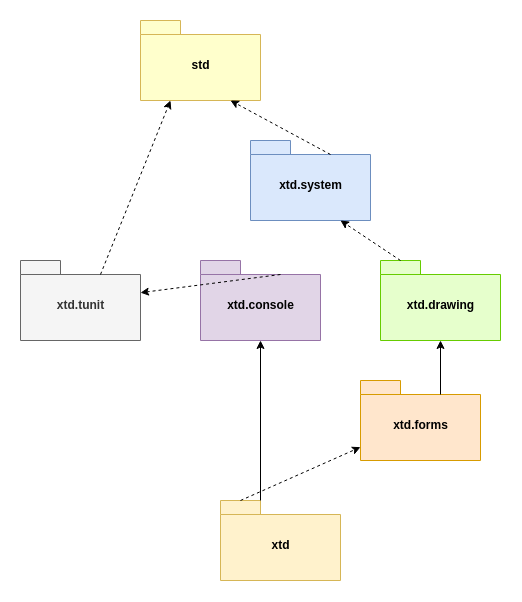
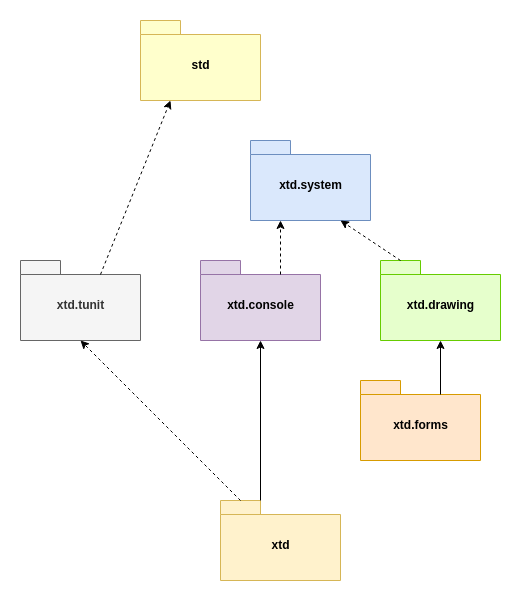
  <mxCell id="0" />
  <mxCell id="1" parent="0" />
  <mxCell id="2" value="xtd" style="shape=folder;fontStyle=1;spacingTop=10;tabWidth=40;tabHeight=14;tabPosition=left;html=1;rounded=0;fillColor=#fff2cc;strokeColor=#d6b656;" vertex="1" parent="1"><mxGeometry x="220" y="500" width="120" height="80" as="geometry" /></mxCell>
  <mxCell id="3" value="xtd.console" style="shape=folder;fontStyle=1;spacingTop=10;tabWidth=40;tabHeight=14;tabPosition=left;html=1;rounded=0;fillColor=#e1d5e7;strokeColor=#9673a6;" vertex="1" parent="1"><mxGeometry x="200" y="260" width="120" height="80" as="geometry" /></mxCell>
  <mxCell id="4" value="xtd.tunit" style="shape=folder;fontStyle=1;spacingTop=10;tabWidth=40;tabHeight=14;tabPosition=left;html=1;rounded=0;fillColor=#f5f5f5;strokeColor=#666666;fontColor=#333333;" vertex="1" parent="1"><mxGeometry x="20" y="260" width="120" height="80" as="geometry" /></mxCell>
  <mxCell id="5" value="xtd.forms" style="shape=folder;fontStyle=1;spacingTop=10;tabWidth=40;tabHeight=14;tabPosition=left;html=1;rounded=0;fillColor=#ffe6cc;strokeColor=#d79b00;" vertex="1" parent="1"><mxGeometry x="360" y="380" width="120" height="80" as="geometry" /></mxCell>
  <mxCell id="6" value="xtd.drawing" style="shape=folder;fontStyle=1;spacingTop=10;tabWidth=40;tabHeight=14;tabPosition=left;html=1;rounded=0;fillColor=#E6FFCC;strokeColor=#66CC00;" vertex="1" parent="1"><mxGeometry x="380" y="260" width="120" height="80" as="geometry" /></mxCell>
  <mxCell id="7" value="xtd.system" style="shape=folder;fontStyle=1;spacingTop=10;tabWidth=40;tabHeight=14;tabPosition=left;html=1;rounded=0;fillColor=#dae8fc;strokeColor=#6c8ebf;" vertex="1" parent="1"><mxGeometry x="250" y="140" width="120" height="80" as="geometry" /></mxCell>
  <mxCell id="8" value="std" style="shape=folder;fontStyle=1;spacingTop=10;tabWidth=40;tabHeight=14;tabPosition=left;html=1;rounded=0;strokeColor=#d6b656;fillColor=#FFFFCC;" vertex="1" parent="1"><mxGeometry x="140" y="20" width="120" height="80" as="geometry" /></mxCell>
  <mxCell id="9" value="" style="endArrow=classic;dashed=1;html=1;exitX=0;exitY=0;exitDx=80;exitDy=14;exitPerimeter=0;entryX=0.25;entryY=1;entryDx=0;entryDy=0;entryPerimeter=0;endFill=1;" edge="1" parent="1" source="4" target="8"><mxGeometry width="50" height="50" relative="1" as="geometry"><mxPoint x="100" y="-20" as="sourcePoint" /><mxPoint x="150" y="-70" as="targetPoint" /></mxGeometry></mxCell>
- <mxCell id="10" value="" style="endArrow=classic;dashed=1;html=1;exitX=0;exitY=0;exitDx=80;exitDy=14;exitPerimeter=0;entryX=0.75;entryY=1;entryDx=0;entryDy=0;entryPerimeter=0;endFill=1;" edge="1" parent="1" source="7" target="8"><mxGeometry width="50" height="50" relative="1" as="geometry"><mxPoint x="70" y="244" as="sourcePoint" /><mxPoint x="146.04" y="28" as="targetPoint" /></mxGeometry></mxCell>
  <mxCell id="11" value="" style="endArrow=classic;dashed=1;html=1;exitX=0;exitY=0;exitDx=20;exitDy=0;exitPerimeter=0;entryX=0.75;entryY=1;entryDx=0;entryDy=0;entryPerimeter=0;endFill=1;" edge="1" parent="1" source="6" target="7"><mxGeometry width="50" height="50" relative="1" as="geometry"><mxPoint x="80" y="254" as="sourcePoint" /><mxPoint x="156.04" y="38" as="targetPoint" /></mxGeometry></mxCell>
- <mxCell id="12" value="" style="endArrow=classic;dashed=1;html=1;exitX=0;exitY=0;exitDx=80;exitDy=14;exitPerimeter=0;endFill=1;" edge="1" parent="1" source="3" target="4"><mxGeometry width="50" height="50" relative="1" as="geometry"><mxPoint x="90" y="264" as="sourcePoint" /><mxPoint x="166.04" y="48" as="targetPoint" /></mxGeometry></mxCell>
+ <mxCell id="12" value="" style="endArrow=classic;dashed=1;html=1;exitX=0;exitY=0;exitDx=80;exitDy=14;exitPerimeter=0;entryX=0.25;entryY=1;entryDx=0;entryDy=0;entryPerimeter=0;endFill=1;" edge="1" parent="1" source="3" target="7"><mxGeometry width="50" height="50" relative="1" as="geometry"><mxPoint x="90" y="264" as="sourcePoint" /><mxPoint x="166.04" y="48" as="targetPoint" /></mxGeometry></mxCell>
  <mxCell id="13" value="" style="endArrow=classic;dashed=0;html=1;exitX=0;exitY=0;exitDx=80;exitDy=14;exitPerimeter=0;entryX=0.5;entryY=1;entryDx=0;entryDy=0;entryPerimeter=0;endFill=1;" edge="1" parent="1" source="5" target="6"><mxGeometry width="50" height="50" relative="1" as="geometry"><mxPoint x="100" y="274" as="sourcePoint" /><mxPoint x="176.04" y="58" as="targetPoint" /></mxGeometry></mxCell>
- <mxCell id="14" value="" style="endArrow=classic;dashed=1;html=1;exitX=0;exitY=0;exitDx=20;exitDy=0;exitPerimeter=0;endFill=1;" edge="1" parent="1" source="2" target="5"><mxGeometry width="50" height="50" relative="1" as="geometry"><mxPoint x="110" y="284" as="sourcePoint" /><mxPoint x="186.04" y="68" as="targetPoint" /></mxGeometry></mxCell>
+ <mxCell id="14" value="" style="endArrow=classic;dashed=1;html=1;exitX=0;exitY=0;exitDx=20;exitDy=0;exitPerimeter=0;entryX=0.5;entryY=1;entryDx=0;entryDy=0;entryPerimeter=0;endFill=1;" edge="1" parent="1" source="2" target="4"><mxGeometry width="50" height="50" relative="1" as="geometry"><mxPoint x="110" y="284" as="sourcePoint" /><mxPoint x="186.04" y="68" as="targetPoint" /></mxGeometry></mxCell>
  <mxCell id="15" value="" style="endArrow=classic;dashed=0;html=1;exitX=0;exitY=0;exitDx=40;exitDy=0;exitPerimeter=0;entryX=0.5;entryY=1;entryDx=0;entryDy=0;entryPerimeter=0;endFill=1;" edge="1" parent="1" source="2" target="3"><mxGeometry width="50" height="50" relative="1" as="geometry"><mxPoint x="130" y="304" as="sourcePoint" /><mxPoint x="206.04" y="88" as="targetPoint" /></mxGeometry></mxCell>
